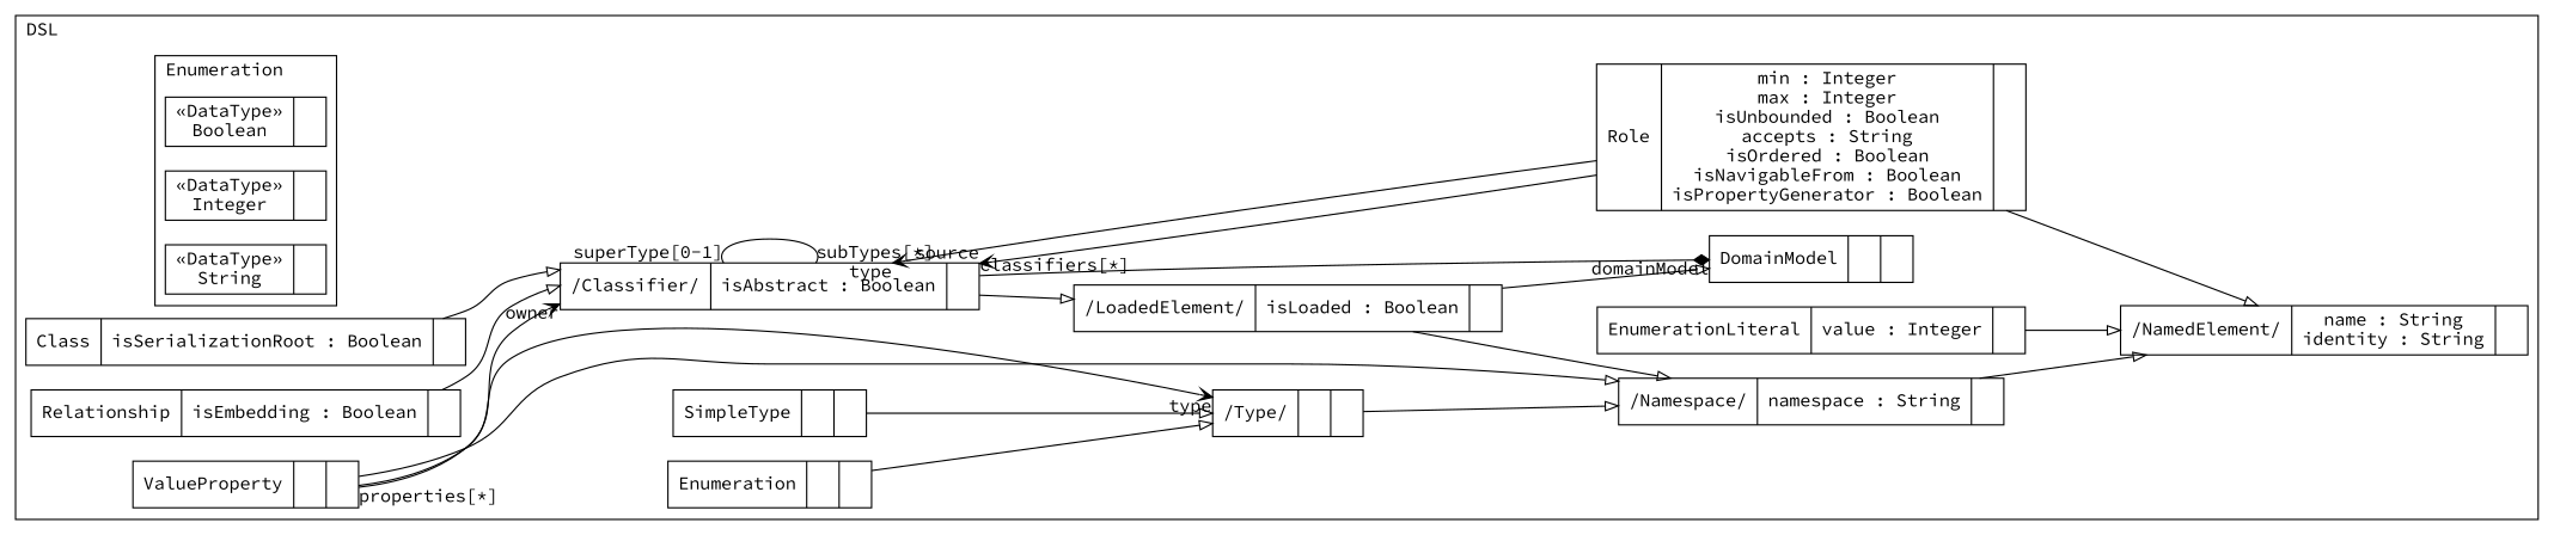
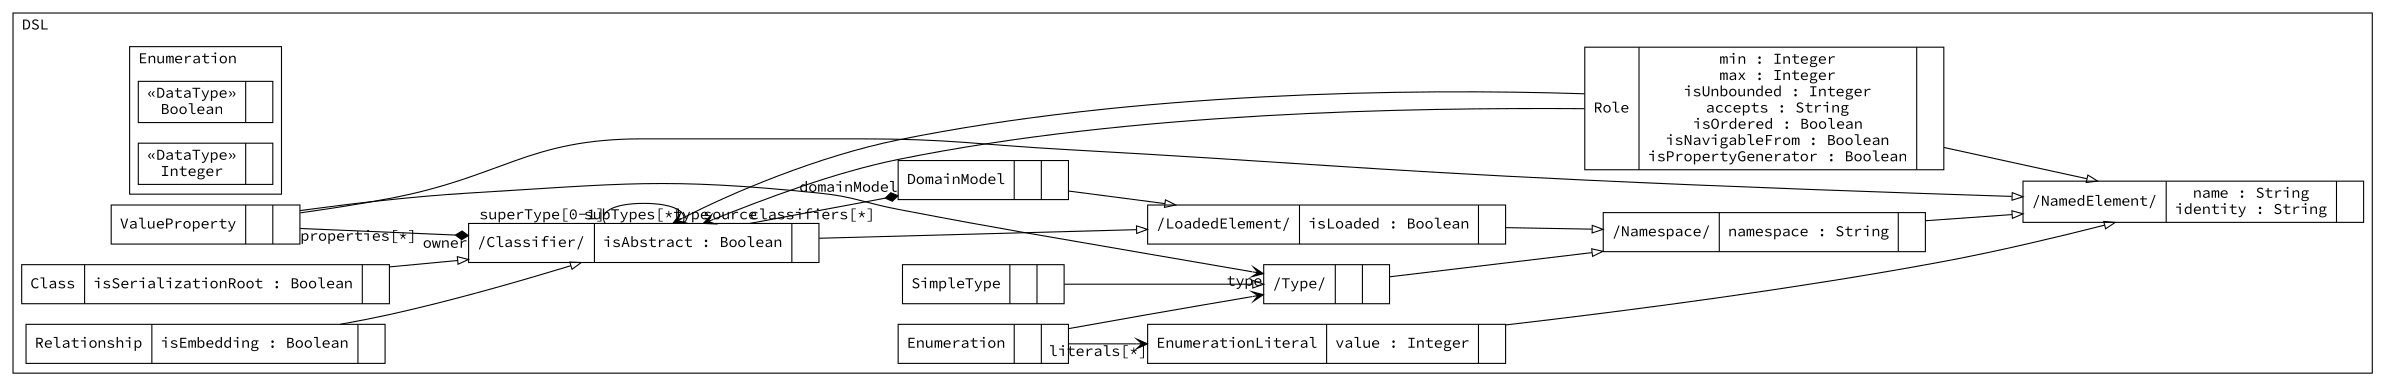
  digraph {
    compound=true
    fontname="Source Code Pro"
    labeljust=l
    labelloc=t
    nodeSep=0.75
    rankdir=LR
    node [fontname="Source Code Pro" shape=record]
    edge [arrowhead=onormal constraint=true fontname="Source Code Pro" group=Classifier minlen=2]
    n1 [label="{&#171;DataType&#187;\nBoolean|}"]
    n2 [label="{&#171;DataType&#187;\nInteger|}"]
-   n3 [label="{&#171;DataType&#187;\nString|}"]
    n4 [label="{/NamedElement/|name : String\nidentity : String| }"]
    n5 [label="{/LoadedElement/|isLoaded : Boolean| }"]
    n6 [label="{/Namespace/|namespace : String| }"]
    n7 [label="{DomainModel| | }"]
    n8 [label="{/Type/| | }"]
    n9 [label="{/Classifier/|isAbstract : Boolean| }"]
    n10 [label="{Class|isSerializationRoot : Boolean| }"]
    n11 [label="{Relationship|isEmbedding : Boolean| }"]
-   n12 [label="{Role|min : Integer\nmax : Integer\nisUnbounded : Boolean\naccepts : String\nisOrdered : Boolean\nisNavigableFrom : Boolean\nisPropertyGenerator : Boolean| }"]
+   n12 [label="{Role|min : Integer\nmax : Integer\nisUnbounded : Integer\naccepts : String\nisOrdered : Boolean\nisNavigableFrom : Boolean\nisPropertyGenerator : Boolean| }"]
    n13 [label="{ValueProperty| | }"]
    n14 [label="{SimpleType| | }"]
    n15 [label="{EnumerationLiteral|value : Integer| }"]
    n16 [label="{Enumeration| | }"]
    subgraph cluster_1 {
      color=black
      label=DSL
      n4
      n5
      n6
      n7
      n8
      n9
      n10
      n11
      n12
      n13
      n14
      n15
      n16
      subgraph cluster_2 {
        color=black
        label=Enumeration
        n1
        n2
-       n3
      }
    }
    n5 -> n6 [group=Namespace]
    n6 -> n4 [group=NamedElement]
-   n5 -> n7 [group=LoadedElement]
+   n7 -> n5 [group=LoadedElement]
    n8 -> n6 [group=Namespace]
    n9 -> n5 [group=LoadedElement]
    n9 -> n7 [arrowhead=diamond arrowtail=none group=DomainModel headlabel=domainModel taillabel="classifiers[*]"]
    n9 -> n9 [arrowhead=none arrowtail=none constraint=false headlabel="subTypes[*]" taillabel="superType[0-1]"]
    n10 -> n9
    n11 -> n9
    n12 -> n4 [group=NamedElement]
    n12 -> n9 [arrowhead=vee arrowtail=none constraint=false headlabel=source]
    n12 -> n9 [arrowhead=vee arrowtail=none constraint=false headlabel=type]
-   n13 -> n6 [group=NamedElement]
+   n13 -> n4 [group=NamedElement]
    n13 -> n8 [arrowhead=vee arrowtail=none constraint=false group=Type headlabel=type]
-   n13 -> n9 [arrowhead=vee arrowtail=none headlabel=owner taillabel="properties[*]"]
+   n13 -> n9 [arrowhead=diamond arrowtail=none headlabel=owner taillabel="properties[*]"]
    n14 -> n8 [group=Type]
    n15 -> n4 [group=NamedElement]
-   n16 -> n8 [group=Type]
+   n16 -> n8 [arrowhead=vee group=Type]
+   n16 -> n15 [arrowhead=vee arrowtail=diamond group=EnumerationLiteral headlabel="literals[*]"]
  }
